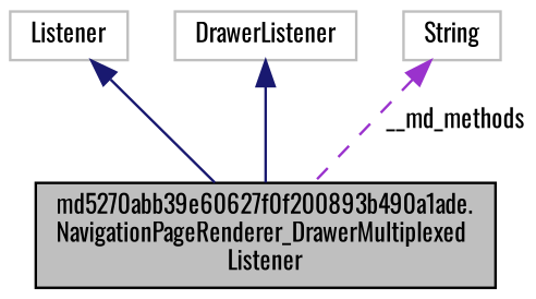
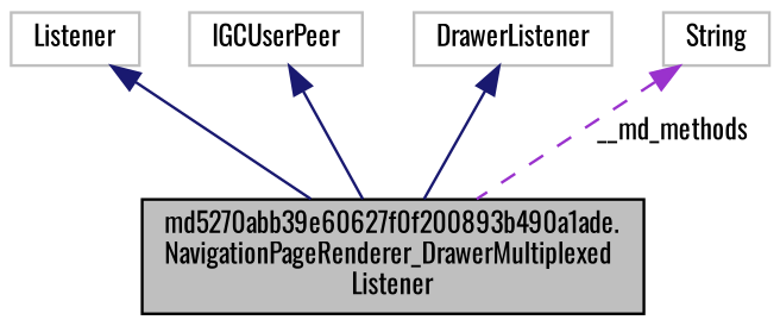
  digraph {
    fontname=Oswald
    node [color=grey75 fillcolor=white fontname=Oswald fontsize=10 shape=record style=filled]
    edge [color=midnightblue dir=back fontname=Oswald fontsize=10 labelfontname=Helvetica labelfontsize=10 style=solid]
    n1 [color=black fillcolor=grey75 fontcolor=black height=0.2 label="md5270abb39e60627f0f200893b490a1ade.\lNavigationPageRenderer_DrawerMultiplexed\lListener" width=0.4]
    n2 [height=0.2 label=Listener width=0.4]
+   n3 [height=0.2 label=IGCUserPeer width=0.4]
    n4 [height=0.2 label=DrawerListener width=0.4]
    n5 [height=0.2 label=String width=0.4]
    n2 -> n1
+   n3 -> n1
    n4 -> n1
    n5 -> n1 [color=darkorchid3 label=" __md_methods" style=dashed]
  }
